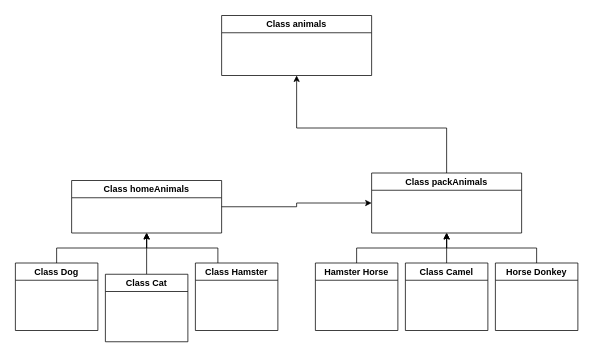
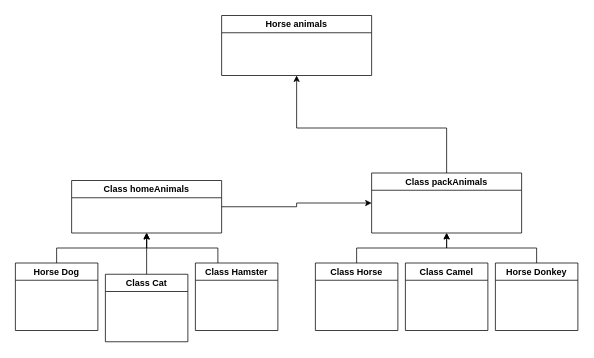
  <mxCell id="0" />
  <mxCell id="1" parent="0" />
- <mxCell id="2" value="Class animals" style="swimlane;whiteSpace=wrap;html=1;" vertex="1" parent="1"><mxGeometry x="295" y="20" width="200" height="80" as="geometry" /></mxCell>
+ <mxCell id="2" value="Horse animals" style="swimlane;whiteSpace=wrap;html=1;" vertex="1" parent="1"><mxGeometry x="295" y="20" width="200" height="80" as="geometry" /></mxCell>
  <mxCell id="3" style="edgeStyle=orthogonalEdgeStyle;rounded=0;orthogonalLoop=1;jettySize=auto;html=1;" edge="1" parent="1" source="4" target="6"><mxGeometry relative="1" as="geometry" /></mxCell>
  <mxCell id="4" value="Class homeAnimals" style="swimlane;whiteSpace=wrap;html=1;" vertex="1" parent="1"><mxGeometry x="95" y="240" width="200" height="70" as="geometry" /></mxCell>
  <mxCell id="5" style="edgeStyle=orthogonalEdgeStyle;rounded=0;orthogonalLoop=1;jettySize=auto;html=1;" edge="1" parent="1" source="6"><mxGeometry relative="1" as="geometry"><mxPoint x="395" y="100" as="targetPoint" /><Array as="points"><mxPoint x="595" y="170" /><mxPoint x="395" y="170" /></Array></mxGeometry></mxCell>
  <mxCell id="6" value="Class packAnimals" style="swimlane;whiteSpace=wrap;html=1;" vertex="1" parent="1"><mxGeometry x="495" y="230" width="200" height="80" as="geometry" /></mxCell>
  <mxCell id="7" style="edgeStyle=orthogonalEdgeStyle;rounded=0;orthogonalLoop=1;jettySize=auto;html=1;entryX=0.5;entryY=1;entryDx=0;entryDy=0;" edge="1" parent="1" source="8" target="4"><mxGeometry relative="1" as="geometry" /></mxCell>
- <mxCell id="8" value="Class Dog" style="swimlane;whiteSpace=wrap;html=1;" vertex="1" parent="1"><mxGeometry x="20" y="350" width="110" height="90" as="geometry" /></mxCell>
+ <mxCell id="8" value="Horse Dog" style="swimlane;whiteSpace=wrap;html=1;" vertex="1" parent="1"><mxGeometry x="20" y="350" width="110" height="90" as="geometry" /></mxCell>
  <mxCell id="9" style="edgeStyle=orthogonalEdgeStyle;rounded=0;orthogonalLoop=1;jettySize=auto;html=1;entryX=0.5;entryY=1;entryDx=0;entryDy=0;" edge="1" parent="1" source="10" target="4"><mxGeometry relative="1" as="geometry" /></mxCell>
  <mxCell id="10" value="Class Cat" style="swimlane;whiteSpace=wrap;html=1;" vertex="1" parent="1"><mxGeometry x="140" y="365" width="110" height="90" as="geometry" /></mxCell>
  <mxCell id="11" style="edgeStyle=orthogonalEdgeStyle;rounded=0;orthogonalLoop=1;jettySize=auto;html=1;" edge="1" parent="1" source="12"><mxGeometry relative="1" as="geometry"><mxPoint x="595" y="310" as="targetPoint" /><Array as="points"><mxPoint x="475" y="330" /><mxPoint x="595" y="330" /></Array></mxGeometry></mxCell>
- <mxCell id="12" value="Hamster Horse" style="swimlane;whiteSpace=wrap;html=1;" vertex="1" parent="1"><mxGeometry x="420" y="350" width="110" height="90" as="geometry" /></mxCell>
- <mxCell id="13" style="edgeStyle=orthogonalEdgeStyle;rounded=0;orthogonalLoop=1;jettySize=auto;html=1;entryX=0.5;entryY=1;entryDx=0;entryDy=0;" edge="1" parent="1" source="14" target="6"><mxGeometry relative="1" as="geometry" /></mxCell>
+ <mxCell id="12" value="Class Horse" style="swimlane;whiteSpace=wrap;html=1;" vertex="1" parent="1"><mxGeometry x="420" y="350" width="110" height="90" as="geometry" /></mxCell>
  <mxCell id="14" value="Class Camel" style="swimlane;whiteSpace=wrap;html=1;" vertex="1" parent="1"><mxGeometry x="540" y="350" width="110" height="90" as="geometry" /></mxCell>
  <mxCell id="15" style="edgeStyle=orthogonalEdgeStyle;rounded=0;orthogonalLoop=1;jettySize=auto;html=1;entryX=0.5;entryY=1;entryDx=0;entryDy=0;" edge="1" parent="1" source="16" target="6"><mxGeometry relative="1" as="geometry" /></mxCell>
  <mxCell id="16" value="Horse Donkey" style="swimlane;whiteSpace=wrap;html=1;" vertex="1" parent="1"><mxGeometry x="660" y="350" width="110" height="90" as="geometry" /></mxCell>
  <mxCell id="17" style="edgeStyle=orthogonalEdgeStyle;rounded=0;orthogonalLoop=1;jettySize=auto;html=1;" edge="1" parent="1" source="18"><mxGeometry relative="1" as="geometry"><mxPoint x="195" y="310" as="targetPoint" /><Array as="points"><mxPoint x="290" y="330" /><mxPoint x="195" y="330" /></Array></mxGeometry></mxCell>
  <mxCell id="18" value="Class Hamster" style="swimlane;whiteSpace=wrap;html=1;" vertex="1" parent="1"><mxGeometry x="260" y="350" width="110" height="90" as="geometry" /></mxCell>
